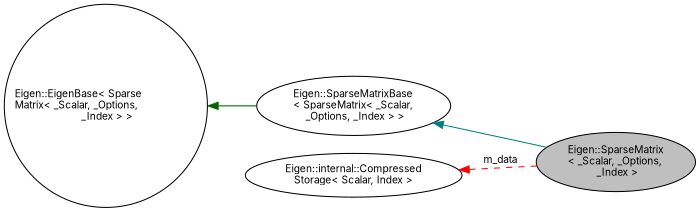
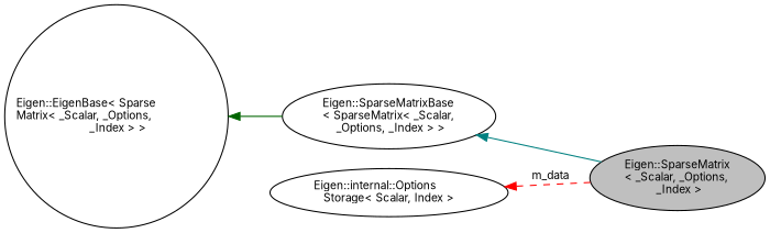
  digraph {
    rankdir=LR
    fontname=Inter
    node [color=black fillcolor=white fontname=Inter fontsize=10 shape=ellipse style=filled]
    edge [dir=back fontname=Inter fontsize=10 labelfontname=Helvetica labelfontsize=10 style=solid]
    n1 [fillcolor=grey75 fontcolor=black height=0.2 label="Eigen::SparseMatrix\l\< _Scalar, _Options,\l _Index \>" width=0.4]
    n2 [height=0.2 label="Eigen::SparseMatrixBase\l\< SparseMatrix\< _Scalar,\l _Options, _Index \> \>" width=0.4]
    n3 [height=0.2 label="Eigen::EigenBase\< Sparse\lMatrix\< _Scalar, _Options,\l _Index \> \>" shape=circle width=0.4]
-   n4 [height=0.2 label="Eigen::internal::Compressed\lStorage\< Scalar, Index \>" width=0.4]
+   n4 [height=0.2 label="Eigen::internal::Options\lStorage\< Scalar, Index \>" width=0.4]
    n2 -> n1 [color=teal]
    n3 -> n2 [color=darkgreen]
    n4 -> n1 [color=red label=" m_data" style=dashed]
  }
